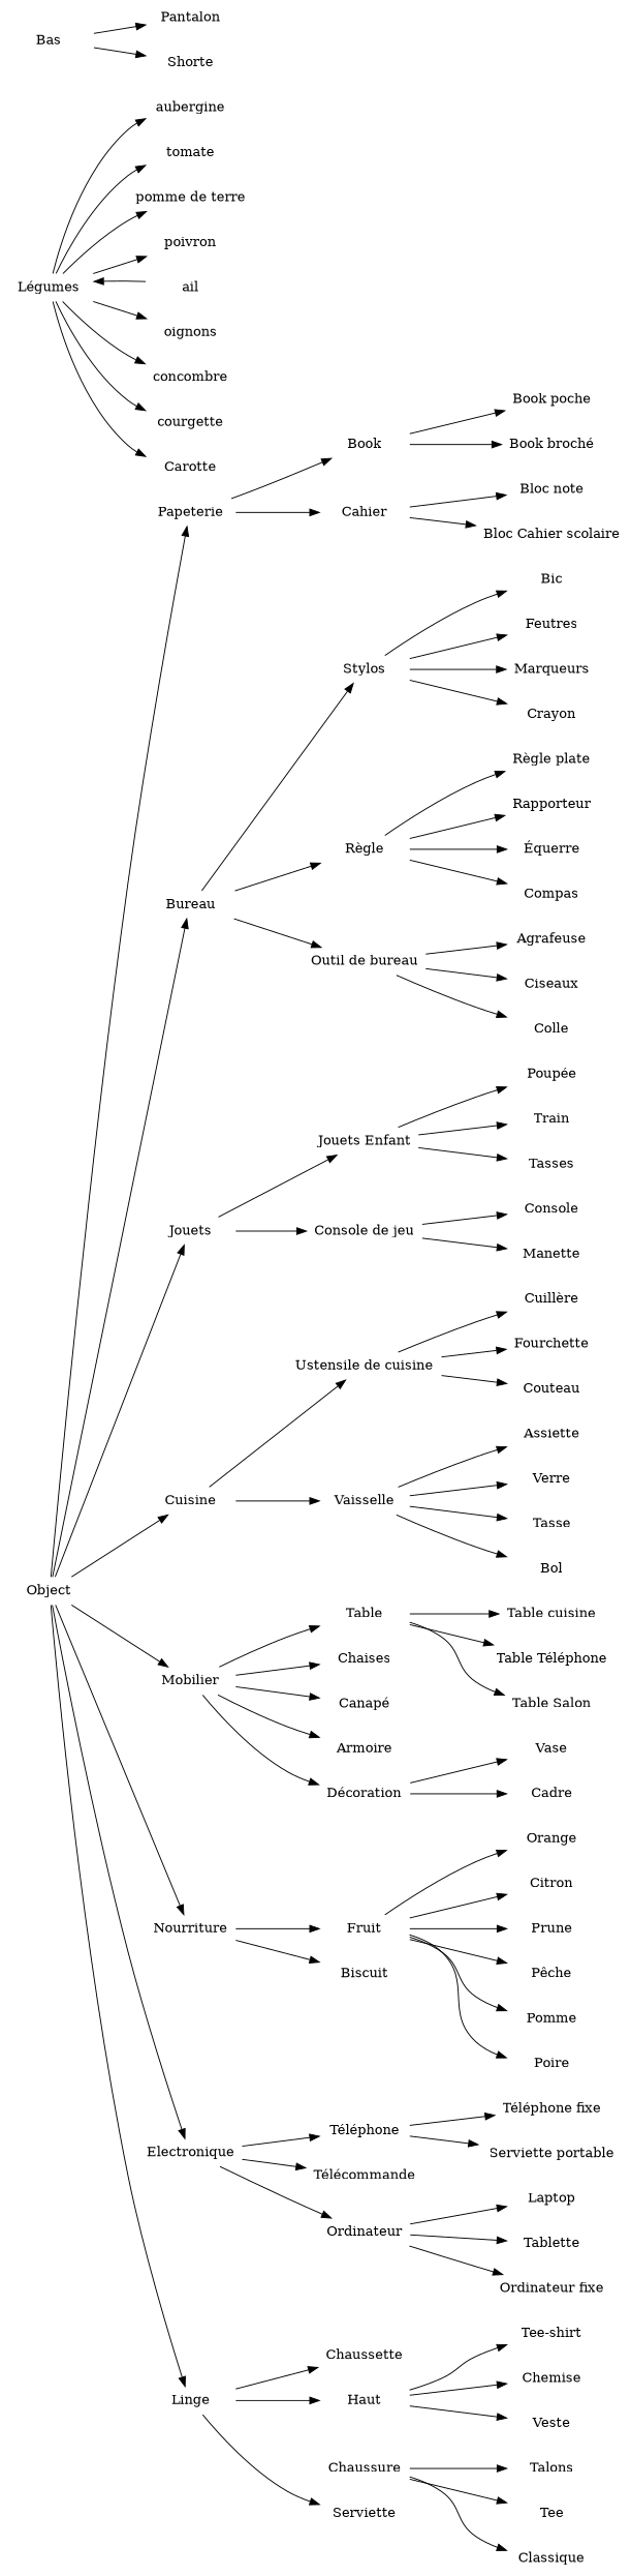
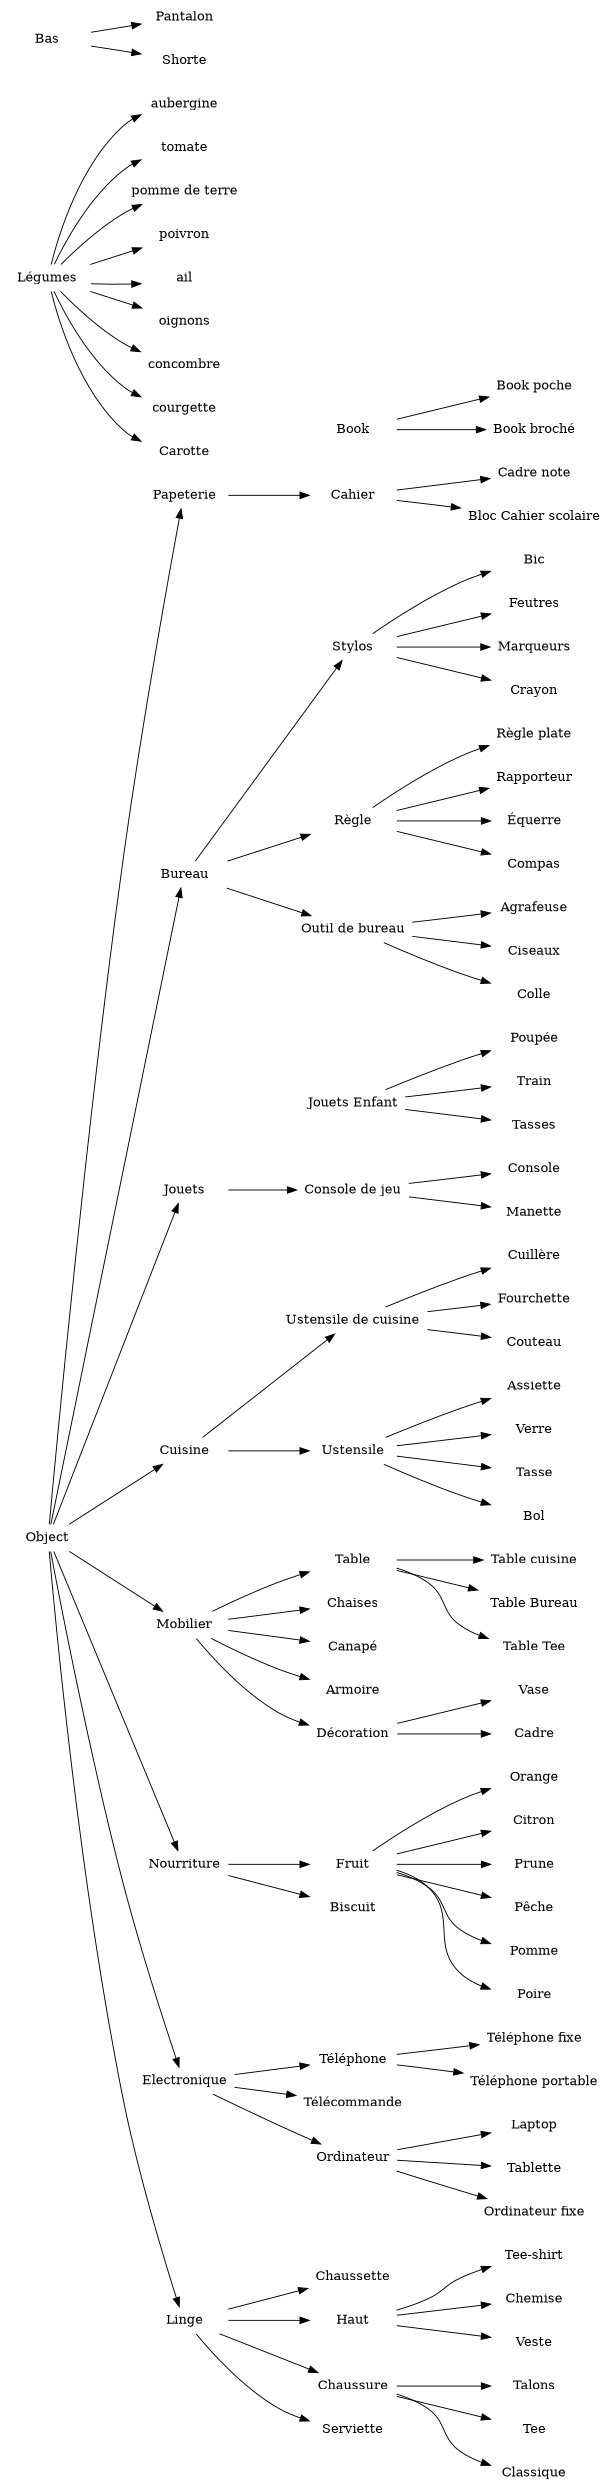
  digraph {
    rankdir=LR
    node [shape=plaintext]
    Object [height=0.4 width=1.3]
    Papeterie [height=0.4 width=1.3]
    Bureau [height=0.4 width=1.3]
    Jouets [height=0.4 width=1.3]
    Cuisine [height=0.4 width=1.3]
    Mobilier [height=0.4 width=1.3]
    Nourriture [height=0.4 width=1.3]
    Electronique [height=0.4 width=1.3]
    Linge [height=0.4 width=1.3]
    Book [height=0.4 width=1.3]
    Cahier [height=0.4 width=1.3]
    Stylos [height=0.4 width=1.3]
    "Règle" [height=0.4 width=1.3]
    "Outil de bureau" [height=0.4 width=1.3]
    "Jouets Enfant" [height=0.4 width=1.3]
    "Console de jeu" [height=0.4 width=1.3]
    "Ustensile de cuisine" [height=0.4 width=1.3]
-   Vaisselle [height=0.4 width=1.3]
+   Vaisselle [height=0.4 width=1.3 label=Ustensile]
    Table [height=0.4 width=1.3]
    Chaises [height=0.4 width=1.3]
    "Canapé" [height=0.4 width=1.3]
    Armoire [height=0.4 width=1.3]
    "Décoration" [height=0.4 width=1.3]
    Fruit [height=0.4 width=1.3]
    Biscuit [height=0.4 width=1.3]
    "Téléphone" [height=0.4 width=1.3]
    "Télécommande" [height=0.4 width=1.3]
    Ordinateur [height=0.4 width=1.3]
    Chaussette [height=0.4 width=1.3]
    Haut [height=0.4 width=1.3]
    Chaussure [height=0.4 width=1.3]
    Serviette [height=0.4 width=1.3]
    "Book poche" [height=0.4 width=1.3]
    "Book broché" [height=0.4 width=1.3]
-   "Bloc note" [height=0.4 width=1.3]
+   "Bloc note" [height=0.4 width=1.3 label="Cadre note"]
    "Bloc Cahier scolaire" [height=0.4 width=1.3]
    Bic [height=0.4 width=1.3]
    Feutres [height=0.4 width=1.3]
    Marqueurs [height=0.4 width=1.3]
    Crayon [height=0.4 width=1.3]
    "Règle plate" [height=0.4 width=1.3]
    Rapporteur [height=0.4 width=1.3]
    "Équerre" [height=0.4 width=1.3]
    Compas [height=0.4 width=1.3]
    Agrafeuse [height=0.4 width=1.3]
    Ciseaux [height=0.4 width=1.3]
    Colle [height=0.4 width=1.3]
    "Poupée" [height=0.4 width=1.3]
    Train [height=0.4 width=1.3]
    Tasses [height=0.4 width=1.3]
    Console [height=0.4 width=1.3]
    Manette [height=0.4 width=1.3]
    "Cuillère" [height=0.4 width=1.3]
    Fourchette [height=0.4 width=1.3]
    Couteau [height=0.4 width=1.3]
    Assiette [height=0.4 width=1.3]
    Verre [height=0.4 width=1.3]
    Tasse [height=0.4 width=1.3]
    Bol [height=0.4 width=1.3]
    "Table cuisine" [height=0.4 width=1.3]
-   "Table Bureau" [height=0.4 width=1.3 label="Table Téléphone"]
-   "Table Salon" [height=0.4 width=1.3]
+   "Table Bureau" [height=0.4 width=1.3]
+   "Table Salon" [height=0.4 width=1.3 label="Table Tee"]
    Vase [height=0.4 width=1.3]
    Cadre [height=0.4 width=1.3]
    Orange [height=0.4 width=1.3]
    Citron [height=0.4 width=1.3]
    Prune [height=0.4 width=1.3]
    "Pêche" [height=0.4 width=1.3]
    Pomme [height=0.4 width=1.3]
    Poire [height=0.4 width=1.3]
    "Légumes" [height=0.4 width=1.3]
    aubergine [height=0.4 width=1.3]
    tomate [height=0.4 width=1.3]
    "pomme de terre" [height=0.4 width=1.3]
    poivron [height=0.4 width=1.3]
    ail [height=0.4 width=1.3]
    oignons [height=0.4 width=1.3]
    concombre [height=0.4 width=1.3]
    courgette [height=0.4 width=1.3]
    Carotte [height=0.4 width=1.3]
    "Téléphone fixe" [height=0.4 width=1.3]
-   "Téléphone portable" [height=0.4 width=1.3 label="Serviette portable"]
+   "Téléphone portable" [height=0.4 width=1.3]
    Laptop [height=0.4 width=1.3]
    Tablette [height=0.4 width=1.3]
    "Ordinateur fixe" [height=0.4 width=1.3]
    Bas [height=0.4 width=1.3]
    Pantalon [height=0.4 width=1.3]
    Shorte [height=0.4 width=1.3]
    "Tee-shirt" [height=0.4 width=1.3]
    Chemise [height=0.4 width=1.3]
    Veste [height=0.4 width=1.3]
    Talons [height=0.4 width=1.3]
    n93 [height=0.4 label=Tee width=1.3]
    Classique [height=0.4 width=1.3]
    Object -> Papeterie
    Object -> Bureau
    Object -> Jouets
    Object -> Cuisine
    Object -> Mobilier
    Object -> Nourriture
    Object -> Electronique
    Object -> Linge
-   Papeterie -> Book
    Papeterie -> Cahier
    Bureau -> Stylos
    Bureau -> "Règle"
    Bureau -> "Outil de bureau"
-   Jouets -> "Jouets Enfant"
    Jouets -> "Console de jeu"
    Cuisine -> "Ustensile de cuisine"
    Cuisine -> Vaisselle
    Mobilier -> Table
    Mobilier -> Chaises
    Mobilier -> "Canapé"
    Mobilier -> Armoire
    Mobilier -> "Décoration"
    Nourriture -> Fruit
    Nourriture -> Biscuit
    Electronique -> "Téléphone"
    Electronique -> "Télécommande"
    Electronique -> Ordinateur
    Linge -> Chaussette
    Linge -> Haut
+   Linge -> Chaussure
    Linge -> Serviette
    Book -> "Book poche"
    Book -> "Book broché"
    Cahier -> "Bloc note"
    Cahier -> "Bloc Cahier scolaire"
    Stylos -> Bic
    Stylos -> Feutres
    Stylos -> Marqueurs
    Stylos -> Crayon
    "Règle" -> "Règle plate"
    "Règle" -> Rapporteur
    "Règle" -> "Équerre"
    "Règle" -> Compas
    "Outil de bureau" -> Agrafeuse
    "Outil de bureau" -> Ciseaux
    "Outil de bureau" -> Colle
    "Jouets Enfant" -> "Poupée"
    "Jouets Enfant" -> Train
    "Jouets Enfant" -> Tasses
    "Console de jeu" -> Console
    "Console de jeu" -> Manette
    "Ustensile de cuisine" -> "Cuillère"
    "Ustensile de cuisine" -> Fourchette
    "Ustensile de cuisine" -> Couteau
    Vaisselle -> Assiette
    Vaisselle -> Verre
    Vaisselle -> Tasse
    Vaisselle -> Bol
    Table -> "Table cuisine"
    Table -> "Table Bureau"
    Table -> "Table Salon"
    "Décoration" -> Vase
    "Décoration" -> Cadre
    Fruit -> Orange
    Fruit -> Citron
    Fruit -> Prune
    Fruit -> "Pêche"
    Fruit -> Pomme
    Fruit -> Poire
    "Téléphone" -> "Téléphone fixe"
    "Téléphone" -> "Téléphone portable"
    Ordinateur -> Laptop
    Ordinateur -> Tablette
    Ordinateur -> "Ordinateur fixe"
    Haut -> "Tee-shirt"
    Haut -> Chemise
    Haut -> Veste
    Chaussure -> Talons
    Chaussure -> n93
    Chaussure -> Classique
    "Légumes" -> aubergine
    "Légumes" -> tomate
    "Légumes" -> "pomme de terre"
    "Légumes" -> poivron
-   ail -> "Légumes"
+   "Légumes" -> ail
    "Légumes" -> oignons
    "Légumes" -> concombre
    "Légumes" -> courgette
    "Légumes" -> Carotte
    Bas -> Pantalon
    Bas -> Shorte
  }
